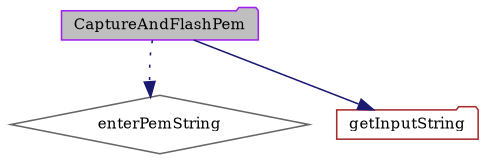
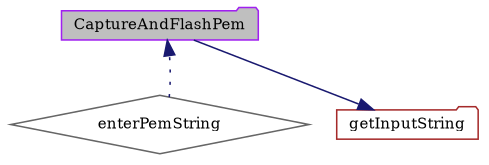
  digraph {
    fontname="DejaVu Serif"
    rankdir=TB
    node [fillcolor=white fontname="DejaVu Serif" fontsize=10 shape=folder style=filled]
    edge [color=midnightblue fontname="DejaVu Serif" fontsize=10 labelfontname=Helvetica labelfontsize=10]
    n1 [color=purple fillcolor=grey75 fontcolor=black height=0.2 label=CaptureAndFlashPem width=0.4]
    n2 [color=gray40 height=0.2 label=enterPemString shape=diamond width=0.4]
    n3 [color=brown height=0.2 label=getInputString width=0.4]
-   n1 -> n2 [style=dotted]
+   n2 -> n1 [style=dotted]
    n1 -> n3 [style=solid]
  }
